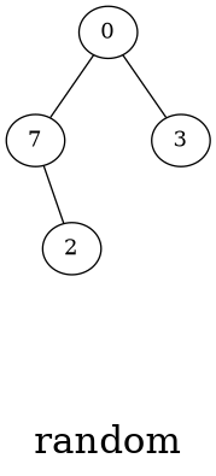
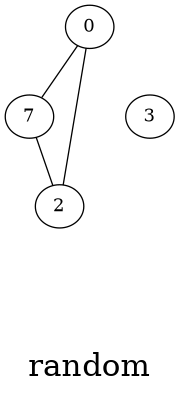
  graph {
    fontsize=24
    label="\nrandom\n"
    splines=false
    node [shape=ellipse]
    0 [height=0.3 width=0.3]
    n2 [height=0.3 label=7 width=0.3]
    2 [height=0.3 width=0.3]
    3 [height=0.3 width=0.3]
    0 -- n2
-   0 -- 3
+   0 -- 2
    n2 -- 2
  }
